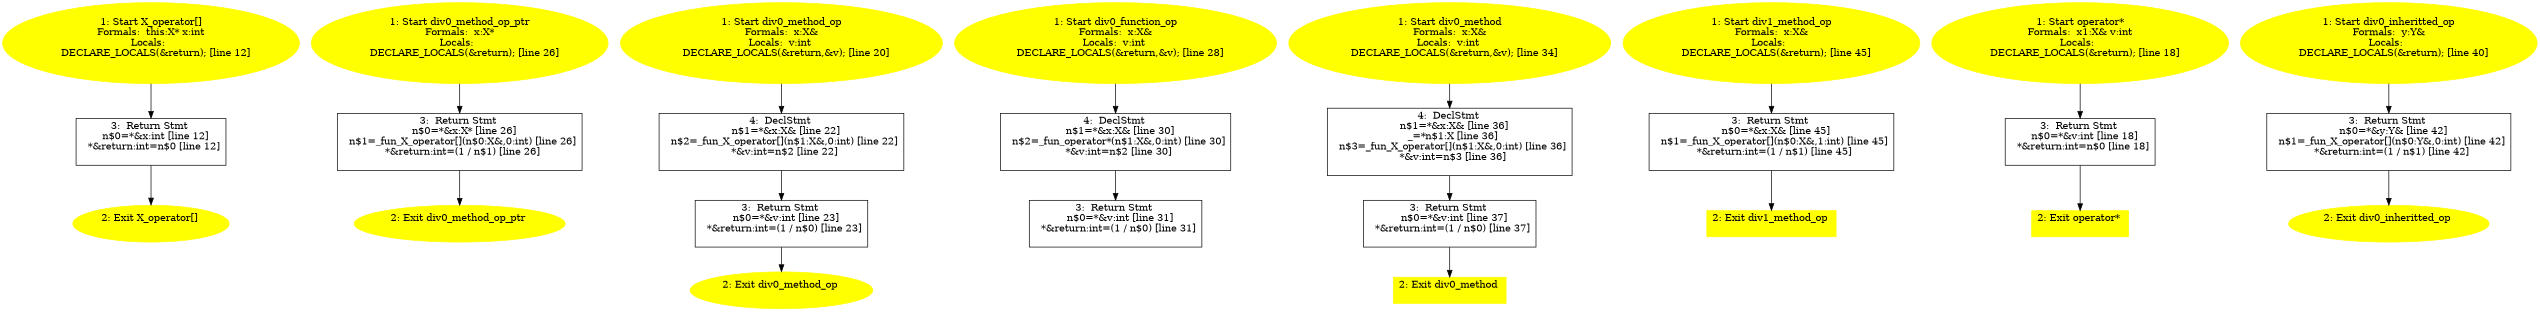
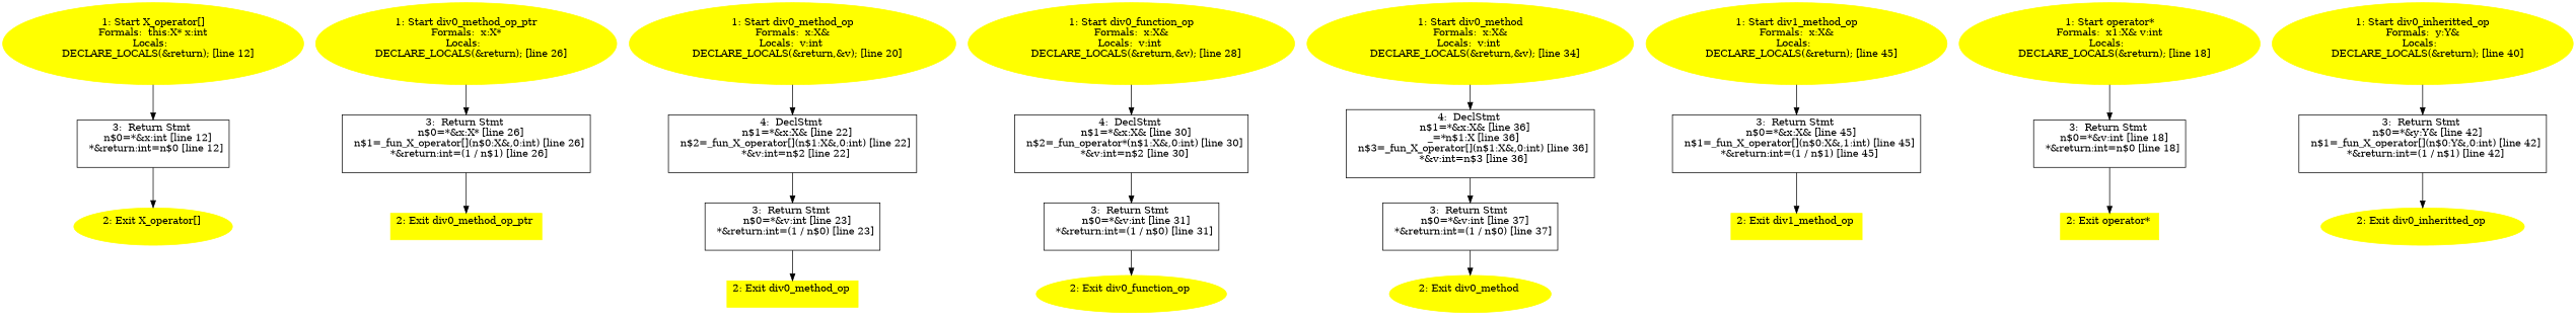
  digraph {
    node [color=yellow style=filled]
    n1 [label="1: Start X_operator[]\nFormals:  this:X* x:int\nLocals:  \n   DECLARE_LOCALS(&return); [line 12]\n "]
    n2 [label="3:  Return Stmt \n   n$0=*&x:int [line 12]\n  *&return:int=n$0 [line 12]\n " shape=box color="" style=""]
    n3 [label="2: Exit X_operator[] \n  "]
    n4 [label="1: Start div0_method_op_ptr\nFormals:  x:X*\nLocals:  \n   DECLARE_LOCALS(&return); [line 26]\n "]
    n5 [label="3:  Return Stmt \n   n$0=*&x:X* [line 26]\n  n$1=_fun_X_operator[](n$0:X&,0:int) [line 26]\n  *&return:int=(1 / n$1) [line 26]\n " shape=box color="" style=""]
-   n6 [label="2: Exit div0_method_op_ptr \n  "]
+   n6 [label="2: Exit div0_method_op_ptr \n  " shape=box]
    n7 [label="1: Start div0_method_op\nFormals:  x:X&\nLocals:  v:int \n   DECLARE_LOCALS(&return,&v); [line 20]\n "]
    n8 [label="4:  DeclStmt \n   n$1=*&x:X& [line 22]\n  n$2=_fun_X_operator[](n$1:X&,0:int) [line 22]\n  *&v:int=n$2 [line 22]\n " shape=box color="" style=""]
    n9 [label="3:  Return Stmt \n   n$0=*&v:int [line 23]\n  *&return:int=(1 / n$0) [line 23]\n " shape=box color="" style=""]
-   n10 [label="2: Exit div0_method_op \n  "]
+   n10 [label="2: Exit div0_method_op \n  " shape=box]
    n11 [label="1: Start div0_function_op\nFormals:  x:X&\nLocals:  v:int \n   DECLARE_LOCALS(&return,&v); [line 28]\n "]
    n12 [label="4:  DeclStmt \n   n$1=*&x:X& [line 30]\n  n$2=_fun_operator*(n$1:X&,0:int) [line 30]\n  *&v:int=n$2 [line 30]\n " shape=box color="" style=""]
    n13 [label="3:  Return Stmt \n   n$0=*&v:int [line 31]\n  *&return:int=(1 / n$0) [line 31]\n " shape=box color="" style=""]
+   n14 [label="2: Exit div0_function_op \n  "]
    n15 [label="1: Start div0_method\nFormals:  x:X&\nLocals:  v:int \n   DECLARE_LOCALS(&return,&v); [line 34]\n "]
    n16 [label="4:  DeclStmt \n   n$1=*&x:X& [line 36]\n  _=*n$1:X [line 36]\n  n$3=_fun_X_operator[](n$1:X&,0:int) [line 36]\n  *&v:int=n$3 [line 36]\n " shape=box color="" style=""]
    n17 [label="3:  Return Stmt \n   n$0=*&v:int [line 37]\n  *&return:int=(1 / n$0) [line 37]\n " shape=box color="" style=""]
-   n18 [label="2: Exit div0_method \n  " shape=box]
+   n18 [label="2: Exit div0_method \n  "]
    n19 [label="1: Start div1_method_op\nFormals:  x:X&\nLocals:  \n   DECLARE_LOCALS(&return); [line 45]\n "]
    n20 [label="3:  Return Stmt \n   n$0=*&x:X& [line 45]\n  n$1=_fun_X_operator[](n$0:X&,1:int) [line 45]\n  *&return:int=(1 / n$1) [line 45]\n " shape=box color="" style=""]
    n21 [label="2: Exit div1_method_op \n  " shape=box]
    n22 [label="1: Start operator*\nFormals:  x1:X& v:int\nLocals:  \n   DECLARE_LOCALS(&return); [line 18]\n "]
    n23 [label="3:  Return Stmt \n   n$0=*&v:int [line 18]\n  *&return:int=n$0 [line 18]\n " shape=box color="" style=""]
    n24 [label="2: Exit operator* \n  " shape=box]
    n25 [label="1: Start div0_inheritted_op\nFormals:  y:Y&\nLocals:  \n   DECLARE_LOCALS(&return); [line 40]\n "]
    n26 [label="3:  Return Stmt \n   n$0=*&y:Y& [line 42]\n  n$1=_fun_X_operator[](n$0:Y&,0:int) [line 42]\n  *&return:int=(1 / n$1) [line 42]\n " shape=box color="" style=""]
    n27 [label="2: Exit div0_inheritted_op \n  "]
    n1 -> n2
    n2 -> n3
    n4 -> n5
    n5 -> n6
    n7 -> n8
    n8 -> n9
    n9 -> n10
    n11 -> n12
    n12 -> n13
+   n13 -> n14
    n15 -> n16
    n16 -> n17
    n17 -> n18
    n19 -> n20
    n20 -> n21
    n22 -> n23
    n23 -> n24
    n25 -> n26
    n26 -> n27
  }
